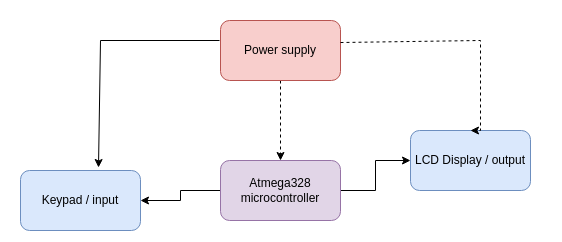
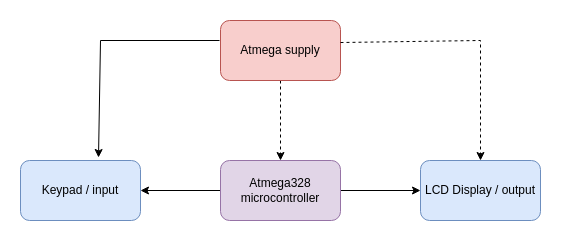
  <mxCell id="0" />
  <mxCell id="1" parent="0" />
  <mxCell id="2" value="" style="edgeStyle=orthogonalEdgeStyle;rounded=0;orthogonalLoop=1;jettySize=auto;html=1;dashed=1;" edge="1" parent="1" source="3" target="6"><mxGeometry relative="1" as="geometry" /></mxCell>
- <mxCell id="3" value="Power supply" style="rounded=1;whiteSpace=wrap;html=1;fillColor=#f8cecc;strokeColor=#b85450;" vertex="1" parent="1"><mxGeometry x="220" y="20" width="120" height="60" as="geometry" /></mxCell>
+ <mxCell id="3" value="Atmega supply" style="rounded=1;whiteSpace=wrap;html=1;fillColor=#f8cecc;strokeColor=#b85450;" vertex="1" parent="1"><mxGeometry x="220" y="20" width="120" height="60" as="geometry" /></mxCell>
  <mxCell id="4" value="" style="edgeStyle=orthogonalEdgeStyle;rounded=0;orthogonalLoop=1;jettySize=auto;html=1;" edge="1" parent="1" source="6" target="7"><mxGeometry relative="1" as="geometry" /></mxCell>
  <mxCell id="5" value="" style="edgeStyle=orthogonalEdgeStyle;rounded=0;orthogonalLoop=1;jettySize=auto;html=1;" edge="1" parent="1" source="6" target="8"><mxGeometry relative="1" as="geometry" /></mxCell>
  <mxCell id="6" value="Atmega328&lt;br&gt;microcontroller" style="whiteSpace=wrap;html=1;rounded=1;fillColor=#e1d5e7;strokeColor=#9673a6;" vertex="1" parent="1"><mxGeometry x="220" y="160" width="120" height="60" as="geometry" /></mxCell>
- <mxCell id="7" value="LCD Display / output" style="whiteSpace=wrap;html=1;rounded=1;fillColor=#dae8fc;strokeColor=#6c8ebf;" vertex="1" parent="1"><mxGeometry x="410" y="130" width="120" height="60" as="geometry" /></mxCell>
- <mxCell id="8" value="Keypad / input" style="whiteSpace=wrap;html=1;rounded=1;fillColor=#dae8fc;strokeColor=#6c8ebf;" vertex="1" parent="1"><mxGeometry x="20" y="170" width="120" height="60" as="geometry" /></mxCell>
+ <mxCell id="7" value="LCD Display / output" style="whiteSpace=wrap;html=1;rounded=1;fillColor=#dae8fc;strokeColor=#6c8ebf;" vertex="1" parent="1"><mxGeometry x="420" y="160" width="120" height="60" as="geometry" /></mxCell>
+ <mxCell id="8" value="Keypad / input" style="whiteSpace=wrap;html=1;rounded=1;fillColor=#dae8fc;strokeColor=#6c8ebf;" vertex="1" parent="1"><mxGeometry x="20" y="160" width="120" height="60" as="geometry" /></mxCell>
  <mxCell id="9" value="" style="endArrow=classic;html=1;rounded=0;entryX=0.65;entryY=-0.05;entryDx=0;entryDy=0;entryPerimeter=0;" edge="1" parent="1" target="8"><mxGeometry width="50" height="50" relative="1" as="geometry"><mxPoint x="219" y="40" as="sourcePoint" /><mxPoint x="230" y="150" as="targetPoint" /><Array as="points"><mxPoint x="100" y="40" /></Array></mxGeometry></mxCell>
  <mxCell id="10" value="" style="endArrow=classic;html=1;rounded=0;exitX=1;exitY=0.367;exitDx=0;exitDy=0;exitPerimeter=0;entryX=0.5;entryY=0;entryDx=0;entryDy=0;dashed=1;" edge="1" parent="1" source="3" target="7"><mxGeometry width="50" height="50" relative="1" as="geometry"><mxPoint x="350" y="40" as="sourcePoint" /><mxPoint x="470" y="140" as="targetPoint" /><Array as="points"><mxPoint x="480" y="40" /><mxPoint x="480" y="130" /></Array></mxGeometry></mxCell>
